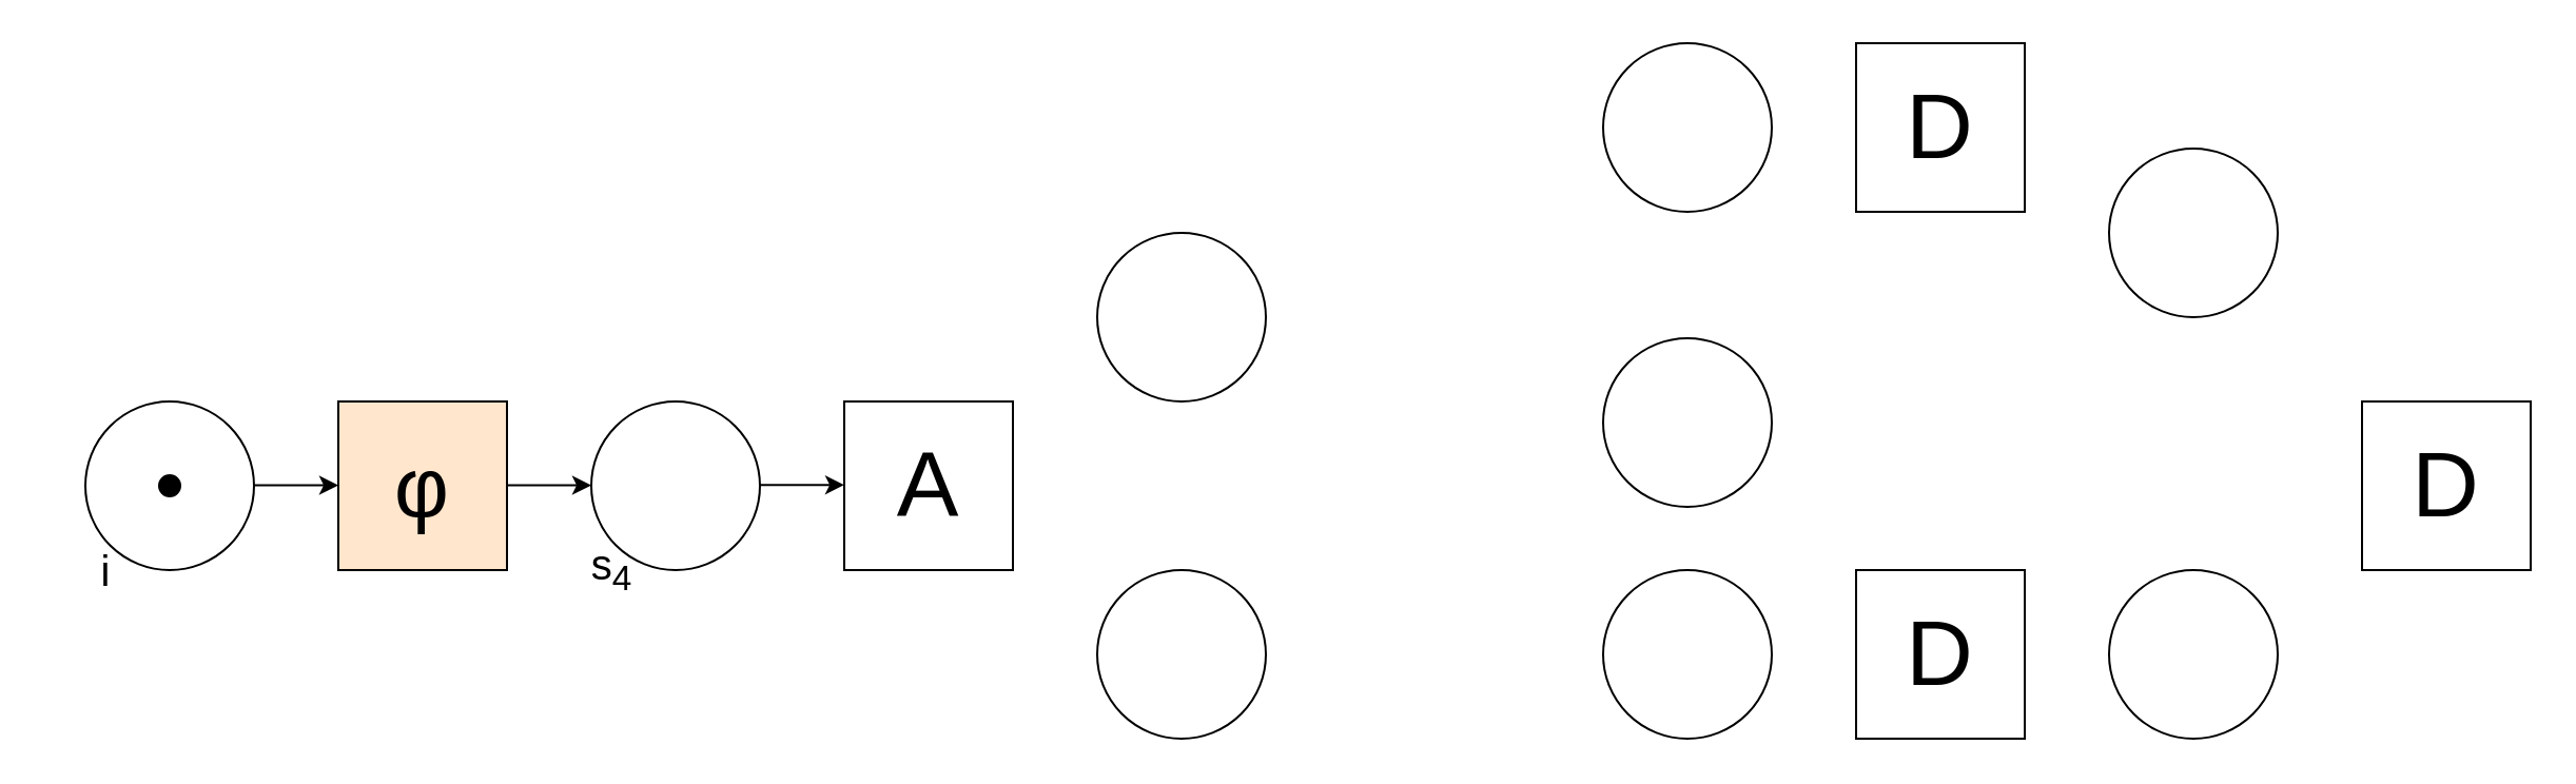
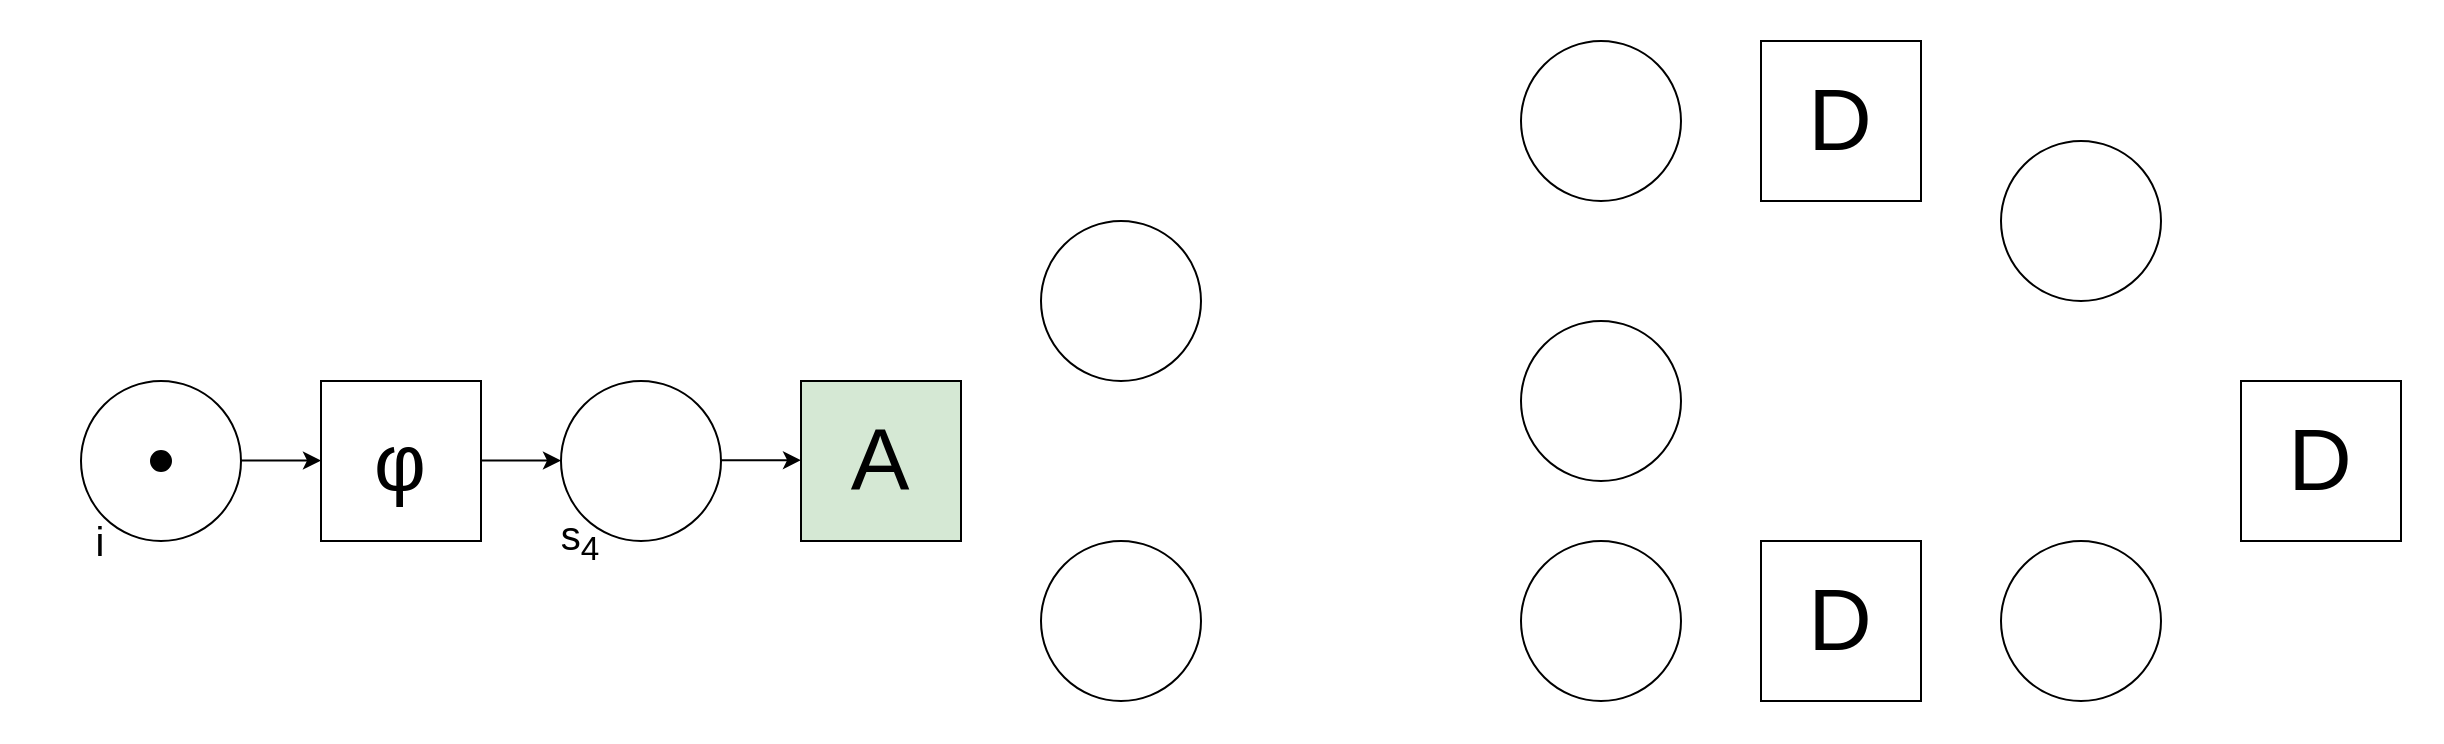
  <mxCell id="0" />
  <mxCell id="1" parent="0" />
  <mxCell id="2" value="" style="ellipse;whiteSpace=wrap;html=1;aspect=fixed;" vertex="1" parent="1"><mxGeometry x="40" y="190" width="80" height="80" as="geometry" /></mxCell>
  <mxCell id="3" value="i" style="text;html=1;strokeColor=none;fillColor=none;align=center;verticalAlign=middle;whiteSpace=wrap;rounded=0;fontSize=20;" vertex="1" parent="1"><mxGeometry x="20" y="250" width="60" height="40" as="geometry" /></mxCell>
- <mxCell id="4" value="φ" style="rounded=0;whiteSpace=wrap;html=1;fontSize=40;fillColor=#ffe6cc;" vertex="1" parent="1"><mxGeometry x="160" y="190" width="80" height="80" as="geometry" /></mxCell>
+ <mxCell id="4" value="φ" style="rounded=0;whiteSpace=wrap;html=1;fontSize=40;" vertex="1" parent="1"><mxGeometry x="160" y="190" width="80" height="80" as="geometry" /></mxCell>
  <mxCell id="5" value="" style="endArrow=classic;html=1;rounded=0;curved=1;exitX=1;exitY=0.5;exitDx=0;exitDy=0;" edge="1" parent="1"><mxGeometry width="50" height="50" relative="1" as="geometry"><mxPoint x="120" y="229.76" as="sourcePoint" /><mxPoint x="160" y="229.76" as="targetPoint" /></mxGeometry></mxCell>
  <mxCell id="6" value="" style="ellipse;whiteSpace=wrap;html=1;aspect=fixed;" vertex="1" parent="1"><mxGeometry x="280" y="190" width="80" height="80" as="geometry" /></mxCell>
  <mxCell id="7" value="s&lt;sub&gt;4&lt;/sub&gt;" style="text;html=1;strokeColor=none;fillColor=none;align=center;verticalAlign=middle;whiteSpace=wrap;rounded=0;fontSize=20;" vertex="1" parent="1"><mxGeometry x="260" y="250" width="60" height="40" as="geometry" /></mxCell>
  <mxCell id="8" value="" style="endArrow=classic;html=1;rounded=0;curved=1;exitX=1;exitY=0.5;exitDx=0;exitDy=0;" edge="1" parent="1"><mxGeometry width="50" height="50" relative="1" as="geometry"><mxPoint x="240" y="229.76" as="sourcePoint" /><mxPoint x="280" y="229.76" as="targetPoint" /></mxGeometry></mxCell>
  <mxCell id="9" value="" style="ellipse;whiteSpace=wrap;html=1;aspect=fixed;fillColor=#000000;" vertex="1" parent="1"><mxGeometry x="75" y="225" width="10" height="10" as="geometry" /></mxCell>
- <mxCell id="10" value="A" style="rounded=0;whiteSpace=wrap;html=1;fontSize=44;" vertex="1" parent="1"><mxGeometry x="400" y="190" width="80" height="80" as="geometry" /></mxCell>
+ <mxCell id="10" value="A" style="rounded=0;whiteSpace=wrap;html=1;fontSize=44;fillColor=#d5e8d4;" vertex="1" parent="1"><mxGeometry x="400" y="190" width="80" height="80" as="geometry" /></mxCell>
  <mxCell id="11" value="" style="endArrow=classic;html=1;rounded=0;curved=1;exitX=1;exitY=0.5;exitDx=0;exitDy=0;" edge="1" parent="1"><mxGeometry width="50" height="50" relative="1" as="geometry"><mxPoint x="360" y="229.58" as="sourcePoint" /><mxPoint x="400" y="229.58" as="targetPoint" /></mxGeometry></mxCell>
  <mxCell id="12" value="" style="ellipse;whiteSpace=wrap;html=1;aspect=fixed;" vertex="1" parent="1"><mxGeometry x="760" y="20" width="80" height="80" as="geometry" /></mxCell>
  <mxCell id="13" value="" style="ellipse;whiteSpace=wrap;html=1;aspect=fixed;" vertex="1" parent="1"><mxGeometry x="760" y="270" width="80" height="80" as="geometry" /></mxCell>
  <mxCell id="14" value="" style="ellipse;whiteSpace=wrap;html=1;aspect=fixed;" vertex="1" parent="1"><mxGeometry x="520" y="270" width="80" height="80" as="geometry" /></mxCell>
  <mxCell id="15" value="" style="ellipse;whiteSpace=wrap;html=1;aspect=fixed;" vertex="1" parent="1"><mxGeometry x="520" y="110" width="80" height="80" as="geometry" /></mxCell>
  <mxCell id="16" value="" style="ellipse;whiteSpace=wrap;html=1;aspect=fixed;" vertex="1" parent="1"><mxGeometry x="760" y="160" width="80" height="80" as="geometry" /></mxCell>
  <mxCell id="17" value="D" style="rounded=0;whiteSpace=wrap;html=1;fontSize=44;" vertex="1" parent="1"><mxGeometry x="880" y="20" width="80" height="80" as="geometry" /></mxCell>
  <mxCell id="18" value="" style="ellipse;whiteSpace=wrap;html=1;aspect=fixed;" vertex="1" parent="1"><mxGeometry x="1000" y="70" width="80" height="80" as="geometry" /></mxCell>
  <mxCell id="19" value="D" style="rounded=0;whiteSpace=wrap;html=1;fontSize=44;" vertex="1" parent="1"><mxGeometry x="1120" y="190" width="80" height="80" as="geometry" /></mxCell>
  <mxCell id="20" value="D" style="rounded=0;whiteSpace=wrap;html=1;fontSize=44;" vertex="1" parent="1"><mxGeometry x="880" y="270" width="80" height="80" as="geometry" /></mxCell>
  <mxCell id="21" value="" style="ellipse;whiteSpace=wrap;html=1;aspect=fixed;" vertex="1" parent="1"><mxGeometry x="1000" y="270" width="80" height="80" as="geometry" /></mxCell>
